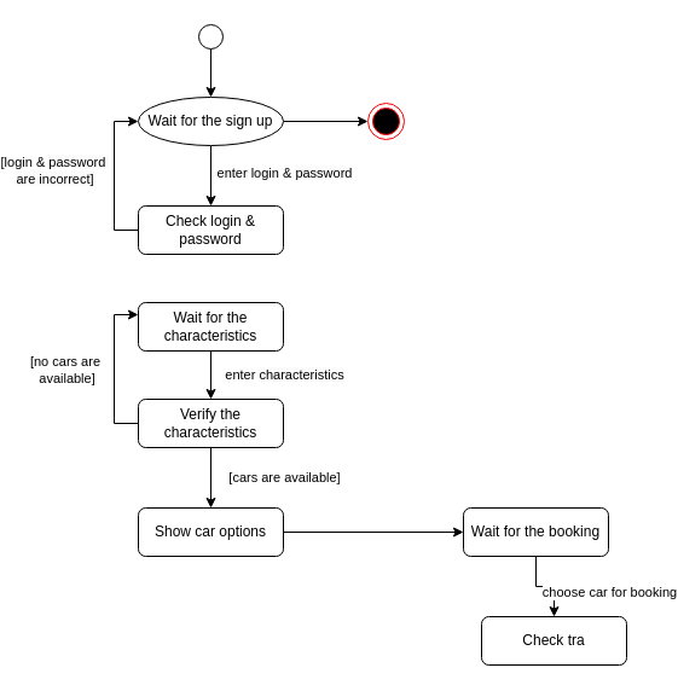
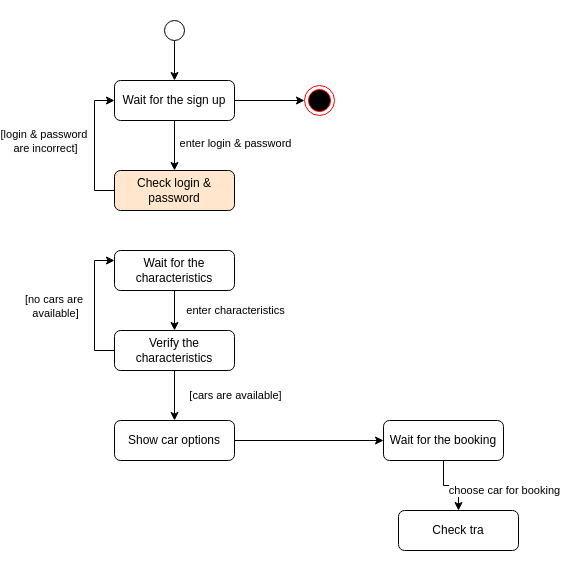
  <mxCell id="0" />
  <mxCell id="1" parent="0" />
  <mxCell id="2" style="edgeStyle=orthogonalEdgeStyle;rounded=0;orthogonalLoop=1;jettySize=auto;html=1;entryX=0.5;entryY=0;entryDx=0;entryDy=0;" edge="1" parent="1" source="5" target="10"><mxGeometry relative="1" as="geometry" /></mxCell>
  <mxCell id="3" value="enter login &amp;amp;&amp;nbsp;&lt;span style=&quot;text-wrap: wrap; background-color: rgb(251, 251, 251);&quot;&gt;&lt;font style=&quot;font-size: 11px;&quot;&gt;password&lt;/font&gt;&lt;/span&gt;" style="edgeLabel;html=1;align=center;verticalAlign=middle;resizable=0;points=[];" vertex="1" connectable="0" parent="2"><mxGeometry x="-0.12" y="1" relative="1" as="geometry"><mxPoint x="59" as="offset" /></mxGeometry></mxCell>
  <mxCell id="4" style="edgeStyle=orthogonalEdgeStyle;rounded=0;orthogonalLoop=1;jettySize=auto;html=1;entryX=0;entryY=0.5;entryDx=0;entryDy=0;" edge="1" parent="1" source="5" target="11"><mxGeometry relative="1" as="geometry" /></mxCell>
- <mxCell id="5" value="Wait for the sign up" style="ellipse;whiteSpace=wrap;html=1;" vertex="1" parent="1"><mxGeometry x="40" y="80" width="120" height="40" as="geometry" /></mxCell>
+ <mxCell id="5" value="Wait for the sign up" style="rounded=1;whiteSpace=wrap;html=1;" vertex="1" parent="1"><mxGeometry x="40" y="80" width="120" height="40" as="geometry" /></mxCell>
  <mxCell id="6" style="edgeStyle=orthogonalEdgeStyle;rounded=0;orthogonalLoop=1;jettySize=auto;html=1;entryX=0.5;entryY=0;entryDx=0;entryDy=0;" edge="1" parent="1" source="7" target="5"><mxGeometry relative="1" as="geometry" /></mxCell>
  <mxCell id="7" value="" style="ellipse;whiteSpace=wrap;html=1;aspect=fixed;" vertex="1" parent="1"><mxGeometry x="90" y="20" width="20" height="20" as="geometry" /></mxCell>
  <mxCell id="8" style="edgeStyle=orthogonalEdgeStyle;rounded=0;orthogonalLoop=1;jettySize=auto;html=1;entryX=0;entryY=0.5;entryDx=0;entryDy=0;exitX=0;exitY=0.5;exitDx=0;exitDy=0;" edge="1" parent="1" source="10" target="5"><mxGeometry relative="1" as="geometry"><mxPoint x="30" y="200" as="sourcePoint" /><mxPoint x="-30" y="130" as="targetPoint" /></mxGeometry></mxCell>
  <mxCell id="9" value="[login &amp;amp;&amp;nbsp;&lt;span style=&quot;text-wrap: wrap; background-color: rgb(251, 251, 251);&quot;&gt;password&amp;nbsp;&lt;/span&gt;&lt;div&gt;&lt;span style=&quot;text-wrap: wrap; background-color: rgb(251, 251, 251);&quot;&gt;are incorrect]&lt;/span&gt;&lt;/div&gt;" style="edgeLabel;html=1;align=center;verticalAlign=middle;resizable=0;points=[];" vertex="1" connectable="0" parent="8"><mxGeometry x="0.077" y="4" relative="1" as="geometry"><mxPoint x="-46" as="offset" /></mxGeometry></mxCell>
- <mxCell id="10" value="Check login &amp;amp; password" style="rounded=1;whiteSpace=wrap;html=1;" vertex="1" parent="1"><mxGeometry x="40" y="170" width="120" height="40" as="geometry" /></mxCell>
+ <mxCell id="10" value="Check login &amp;amp; password" style="rounded=1;whiteSpace=wrap;html=1;fillColor=#ffe6cc;" vertex="1" parent="1"><mxGeometry x="40" y="170" width="120" height="40" as="geometry" /></mxCell>
  <mxCell id="11" value="" style="ellipse;html=1;shape=endState;fillColor=#000000;strokeColor=#ff0000;" vertex="1" parent="1"><mxGeometry x="230" y="85" width="30" height="30" as="geometry" /></mxCell>
  <mxCell id="12" style="edgeStyle=orthogonalEdgeStyle;rounded=0;orthogonalLoop=1;jettySize=auto;html=1;exitX=0.5;exitY=1;exitDx=0;exitDy=0;entryX=0.5;entryY=0;entryDx=0;entryDy=0;" edge="1" parent="1" source="14" target="17"><mxGeometry relative="1" as="geometry" /></mxCell>
  <mxCell id="13" value="enter&amp;nbsp;&lt;span style=&quot;text-wrap: wrap; background-color: rgb(251, 251, 251);&quot;&gt;&lt;font style=&quot;font-size: 11px;&quot;&gt;characteristics&lt;/font&gt;&lt;/span&gt;" style="edgeLabel;html=1;align=center;verticalAlign=middle;resizable=0;points=[];" vertex="1" connectable="0" parent="12"><mxGeometry x="-0.05" y="-1" relative="1" as="geometry"><mxPoint x="61" as="offset" /></mxGeometry></mxCell>
  <mxCell id="14" value="Wait for the characteristics" style="rounded=1;whiteSpace=wrap;html=1;" vertex="1" parent="1"><mxGeometry x="40" y="250" width="120" height="40" as="geometry" /></mxCell>
  <mxCell id="15" style="edgeStyle=orthogonalEdgeStyle;rounded=0;orthogonalLoop=1;jettySize=auto;html=1;entryX=0.5;entryY=0;entryDx=0;entryDy=0;" edge="1" parent="1" source="17" target="21"><mxGeometry relative="1" as="geometry" /></mxCell>
  <mxCell id="16" value="[cars are available]" style="edgeLabel;html=1;align=center;verticalAlign=middle;resizable=0;points=[];" vertex="1" connectable="0" parent="15"><mxGeometry x="-0.033" y="-2" relative="1" as="geometry"><mxPoint x="62" as="offset" /></mxGeometry></mxCell>
  <mxCell id="17" value="Verify the characteristics" style="rounded=1;whiteSpace=wrap;html=1;" vertex="1" parent="1"><mxGeometry x="40" y="330" width="120" height="40" as="geometry" /></mxCell>
  <mxCell id="18" style="edgeStyle=orthogonalEdgeStyle;rounded=0;orthogonalLoop=1;jettySize=auto;html=1;entryX=0;entryY=0.5;entryDx=0;entryDy=0;" edge="1" parent="1"><mxGeometry relative="1" as="geometry"><mxPoint x="40" y="260" as="targetPoint" /><mxPoint x="40" y="350" as="sourcePoint" /><Array as="points"><mxPoint x="20" y="350" /><mxPoint x="20" y="260" /></Array></mxGeometry></mxCell>
  <mxCell id="19" value="[no cars are&amp;nbsp;&lt;div&gt;available]&lt;/div&gt;" style="edgeLabel;html=1;align=center;verticalAlign=middle;resizable=0;points=[];" vertex="1" connectable="0" parent="18"><mxGeometry relative="1" as="geometry"><mxPoint x="-40" as="offset" /></mxGeometry></mxCell>
  <mxCell id="20" style="edgeStyle=orthogonalEdgeStyle;rounded=0;orthogonalLoop=1;jettySize=auto;html=1;exitX=1;exitY=0.5;exitDx=0;exitDy=0;entryX=0;entryY=0.5;entryDx=0;entryDy=0;" edge="1" parent="1" source="21" target="24"><mxGeometry relative="1" as="geometry" /></mxCell>
  <mxCell id="21" value="Show car options" style="rounded=1;whiteSpace=wrap;html=1;" vertex="1" parent="1"><mxGeometry x="40" y="420" width="120" height="40" as="geometry" /></mxCell>
  <mxCell id="22" style="edgeStyle=orthogonalEdgeStyle;rounded=0;orthogonalLoop=1;jettySize=auto;html=1;entryX=0.5;entryY=0;entryDx=0;entryDy=0;" edge="1" parent="1" source="24" target="25"><mxGeometry relative="1" as="geometry" /></mxCell>
  <mxCell id="23" value="choose car for booking" style="edgeLabel;html=1;align=center;verticalAlign=middle;resizable=0;points=[];" vertex="1" connectable="0" parent="22"><mxGeometry x="-0.292" y="1" relative="1" as="geometry"><mxPoint x="59" y="6" as="offset" /></mxGeometry></mxCell>
  <mxCell id="24" value="Wait for the booking" style="rounded=1;whiteSpace=wrap;html=1;" vertex="1" parent="1"><mxGeometry x="309" y="420" width="120" height="40" as="geometry" /></mxCell>
  <mxCell id="25" value="Check tra" style="rounded=1;whiteSpace=wrap;html=1;" vertex="1" parent="1"><mxGeometry x="324" y="510" width="120" height="40" as="geometry" /></mxCell>
